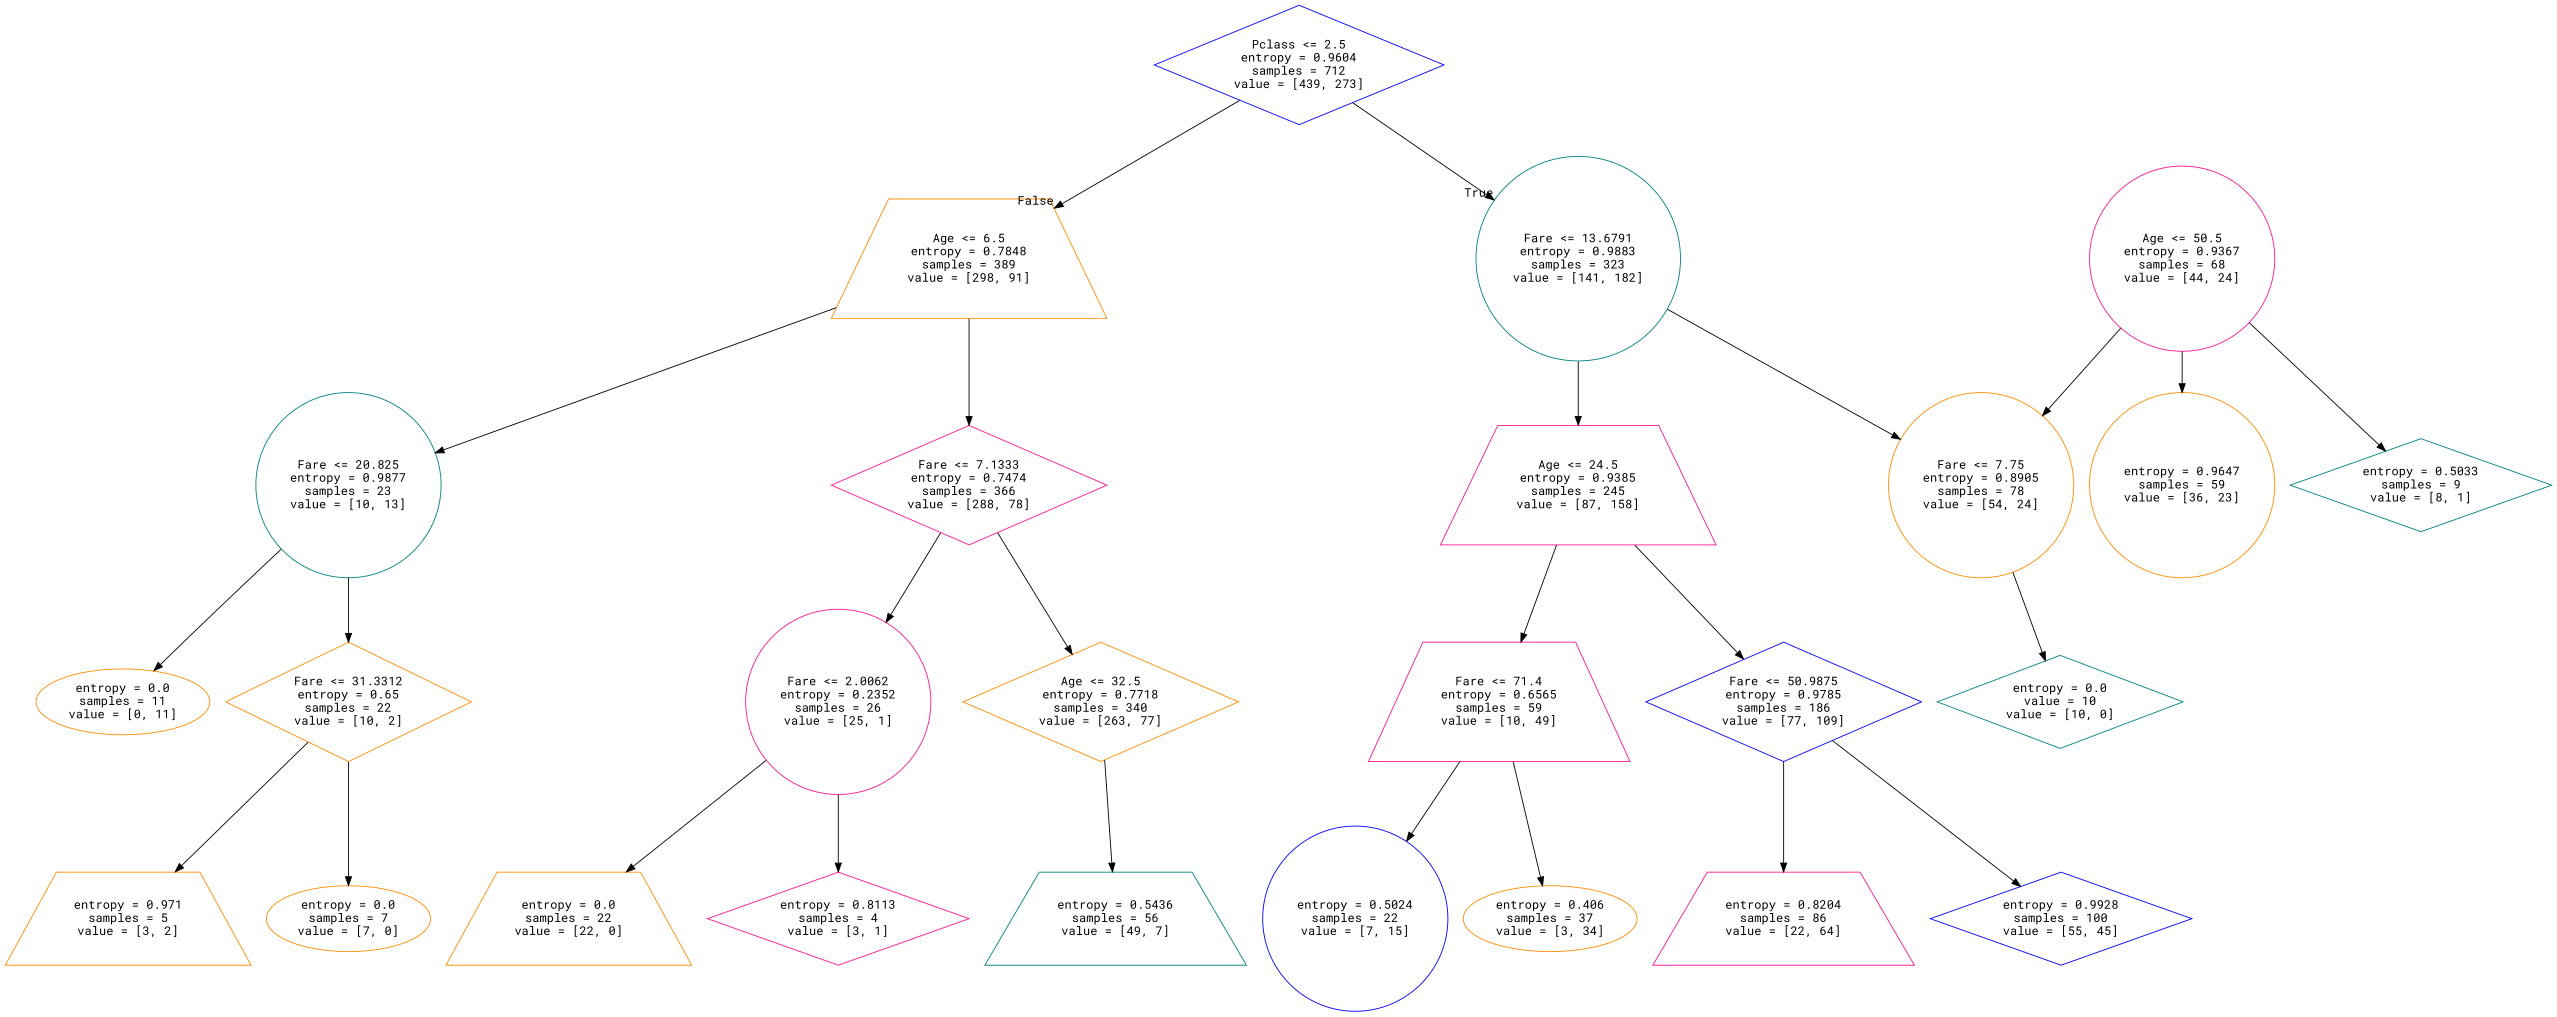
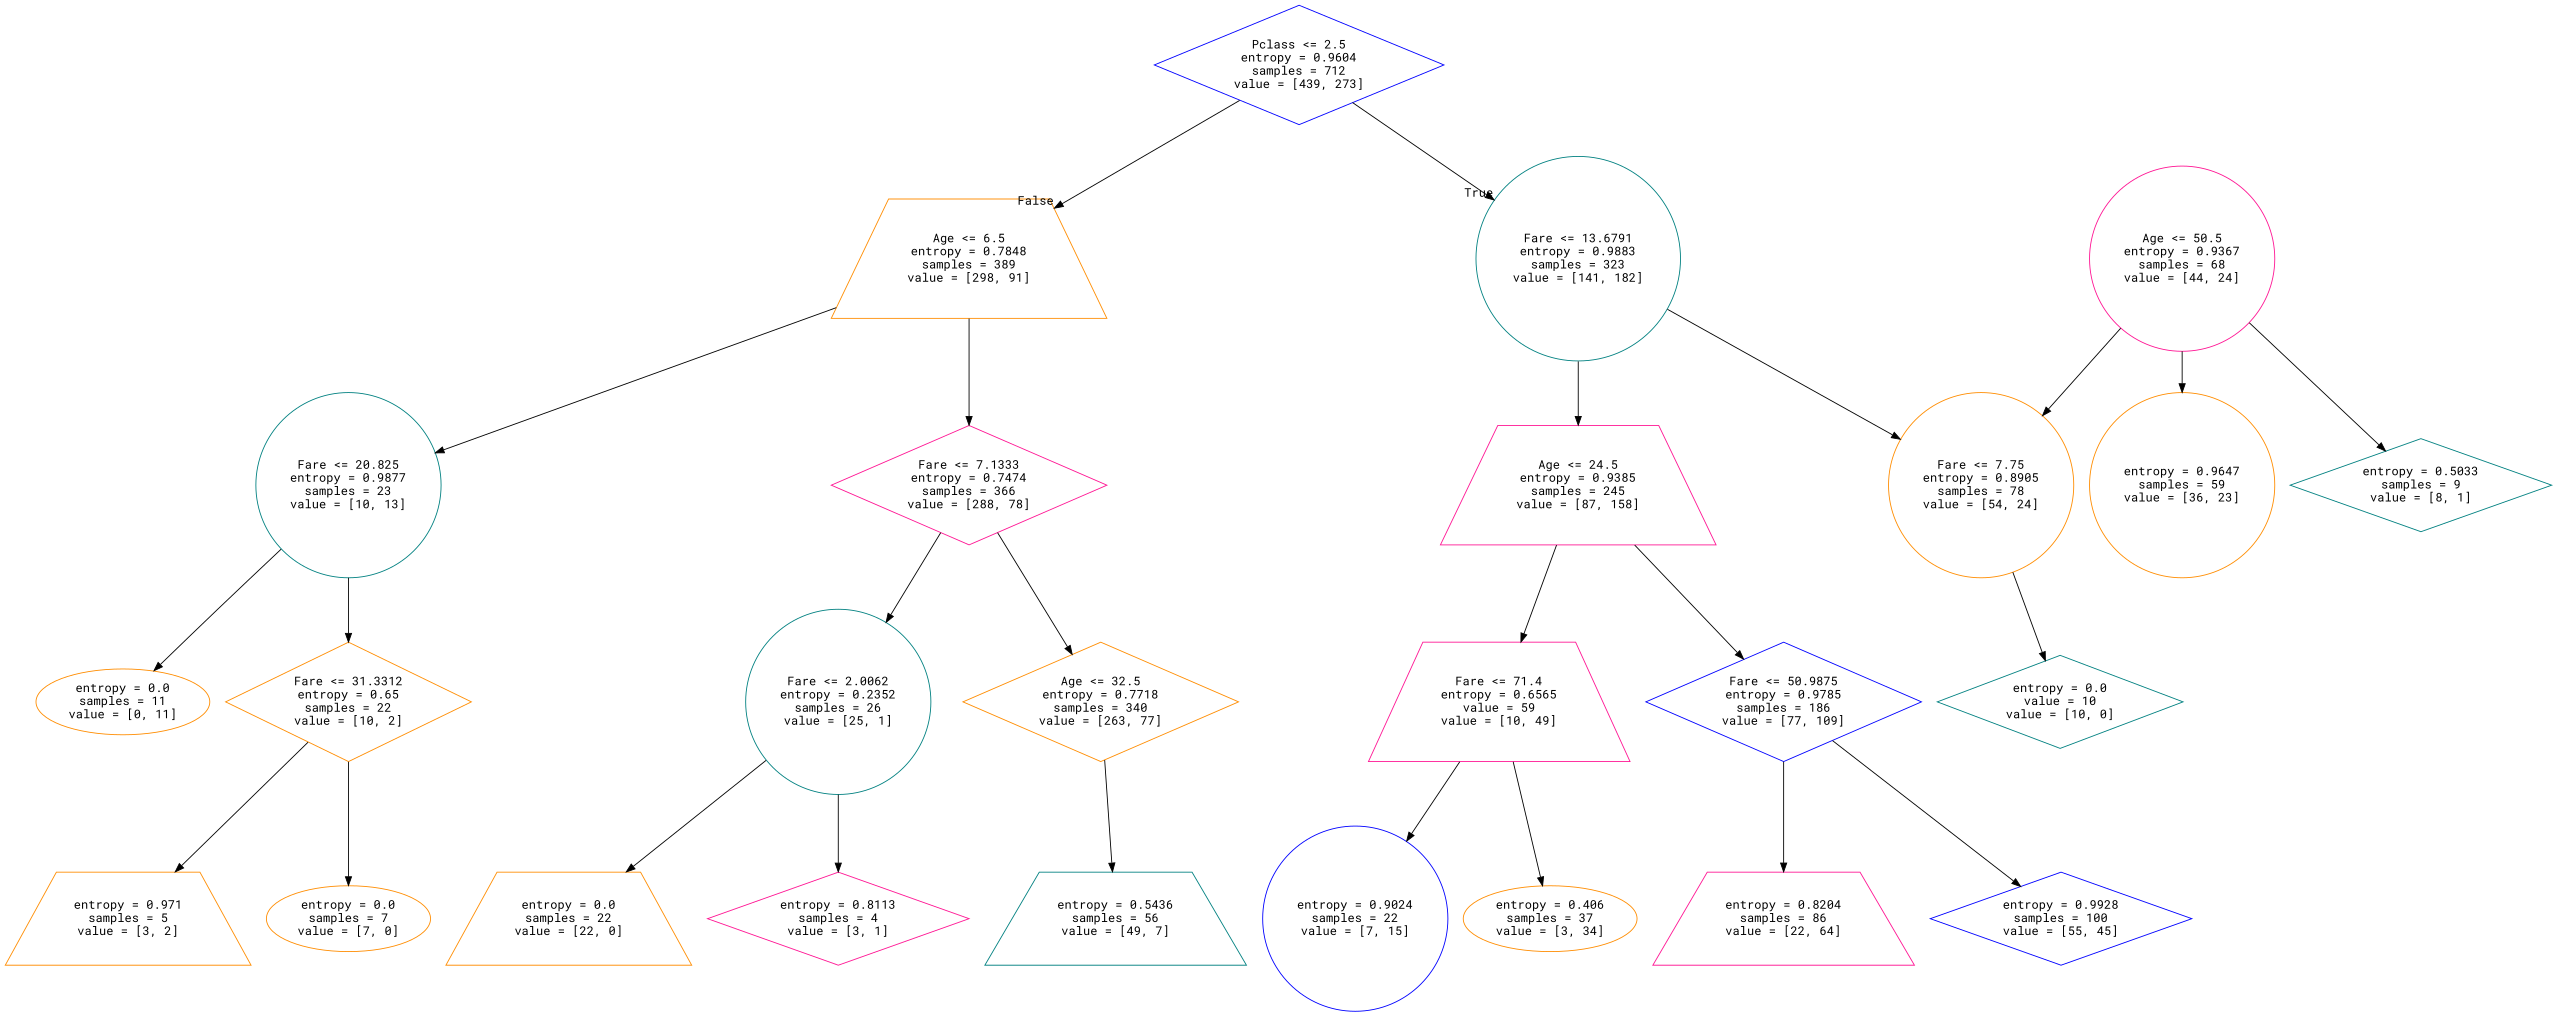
  digraph {
    fontname="Roboto Mono"
    node [color=darkorange fontname="Roboto Mono" shape=diamond]
    edge [fontname="Roboto Mono"]
    n1 [color=blue label="Pclass <= 2.5\nentropy = 0.9604\nsamples = 712\nvalue = [439, 273]"]
    n2 [color=teal label="Fare <= 13.6791\nentropy = 0.9883\nsamples = 323\nvalue = [141, 182]" shape=circle]
    n3 [label="Age <= 6.5\nentropy = 0.7848\nsamples = 389\nvalue = [298, 91]" shape=trapezium]
    n4 [label="Fare <= 7.75\nentropy = 0.8905\nsamples = 78\nvalue = [54, 24]" shape=circle]
    n5 [color=deeppink label="Age <= 24.5\nentropy = 0.9385\nsamples = 245\nvalue = [87, 158]" shape=trapezium]
    n6 [color=teal label="Fare <= 20.825\nentropy = 0.9877\nsamples = 23\nvalue = [10, 13]" shape=circle]
    n7 [color=deeppink label="Fare <= 7.1333\nentropy = 0.7474\nsamples = 366\nvalue = [288, 78]"]
    n8 [color=teal label="entropy = 0.0\nvalue = 10\nvalue = [10, 0]"]
-   n9 [color=deeppink label="Fare <= 71.4\nentropy = 0.6565\nsamples = 59\nvalue = [10, 49]" shape=trapezium]
+   n9 [color=deeppink label="Fare <= 71.4\nentropy = 0.6565\nvalue = 59\nvalue = [10, 49]" shape=trapezium]
    n10 [color=blue label="Fare <= 50.9875\nentropy = 0.9785\nsamples = 186\nvalue = [77, 109]"]
    n11 [color=deeppink label="Age <= 50.5\nentropy = 0.9367\nsamples = 68\nvalue = [44, 24]" shape=circle]
    n12 [label="entropy = 0.9647\nsamples = 59\nvalue = [36, 23]" shape=circle]
    n13 [color=teal label="entropy = 0.5033\nsamples = 9\nvalue = [8, 1]"]
    n14 [label="entropy = 0.406\nsamples = 37\nvalue = [3, 34]" shape=ellipse]
-   n15 [color=blue label="entropy = 0.5024\nsamples = 22\nvalue = [7, 15]" shape=circle]
+   n15 [color=blue label="entropy = 0.9024\nsamples = 22\nvalue = [7, 15]" shape=circle]
    n16 [color=blue label="entropy = 0.9928\nsamples = 100\nvalue = [55, 45]"]
    n17 [color=deeppink label="entropy = 0.8204\nsamples = 86\nvalue = [22, 64]" shape=trapezium]
    n18 [label="entropy = 0.0\nsamples = 11\nvalue = [0, 11]" shape=ellipse]
    n19 [label="Fare <= 31.3312\nentropy = 0.65\nsamples = 22\nvalue = [10, 2]"]
-   n20 [color=deeppink label="Fare <= 2.0062\nentropy = 0.2352\nsamples = 26\nvalue = [25, 1]" shape=circle]
+   n20 [color=teal label="Fare <= 2.0062\nentropy = 0.2352\nsamples = 26\nvalue = [25, 1]" shape=circle]
    n21 [label="Age <= 32.5\nentropy = 0.7718\nsamples = 340\nvalue = [263, 77]"]
    n22 [label="entropy = 0.0\nsamples = 7\nvalue = [7, 0]" shape=ellipse]
    n23 [label="entropy = 0.971\nsamples = 5\nvalue = [3, 2]" shape=trapezium]
    n24 [color=deeppink label="entropy = 0.8113\nsamples = 4\nvalue = [3, 1]"]
    n25 [label="entropy = 0.0\nsamples = 22\nvalue = [22, 0]" shape=trapezium]
    n26 [color=teal label="entropy = 0.5436\nsamples = 56\nvalue = [49, 7]" shape=trapezium]
    n1 -> n2 [headlabel=True labelangle=45 labeldistance=2.5]
    n1 -> n3 [headlabel=False labelangle=-45 labeldistance=2.5]
    n2 -> n4
    n2 -> n5
    n3 -> n6
    n3 -> n7
    n4 -> n8
    n5 -> n9
    n5 -> n10
    n6 -> n18
    n6 -> n19
    n7 -> n20
    n7 -> n21
    n9 -> n14
    n9 -> n15
    n10 -> n16
    n10 -> n17
    n11 -> n4
    n11 -> n12
    n11 -> n13
    n19 -> n22
    n19 -> n23
    n20 -> n24
    n20 -> n25
    n21 -> n26
  }
